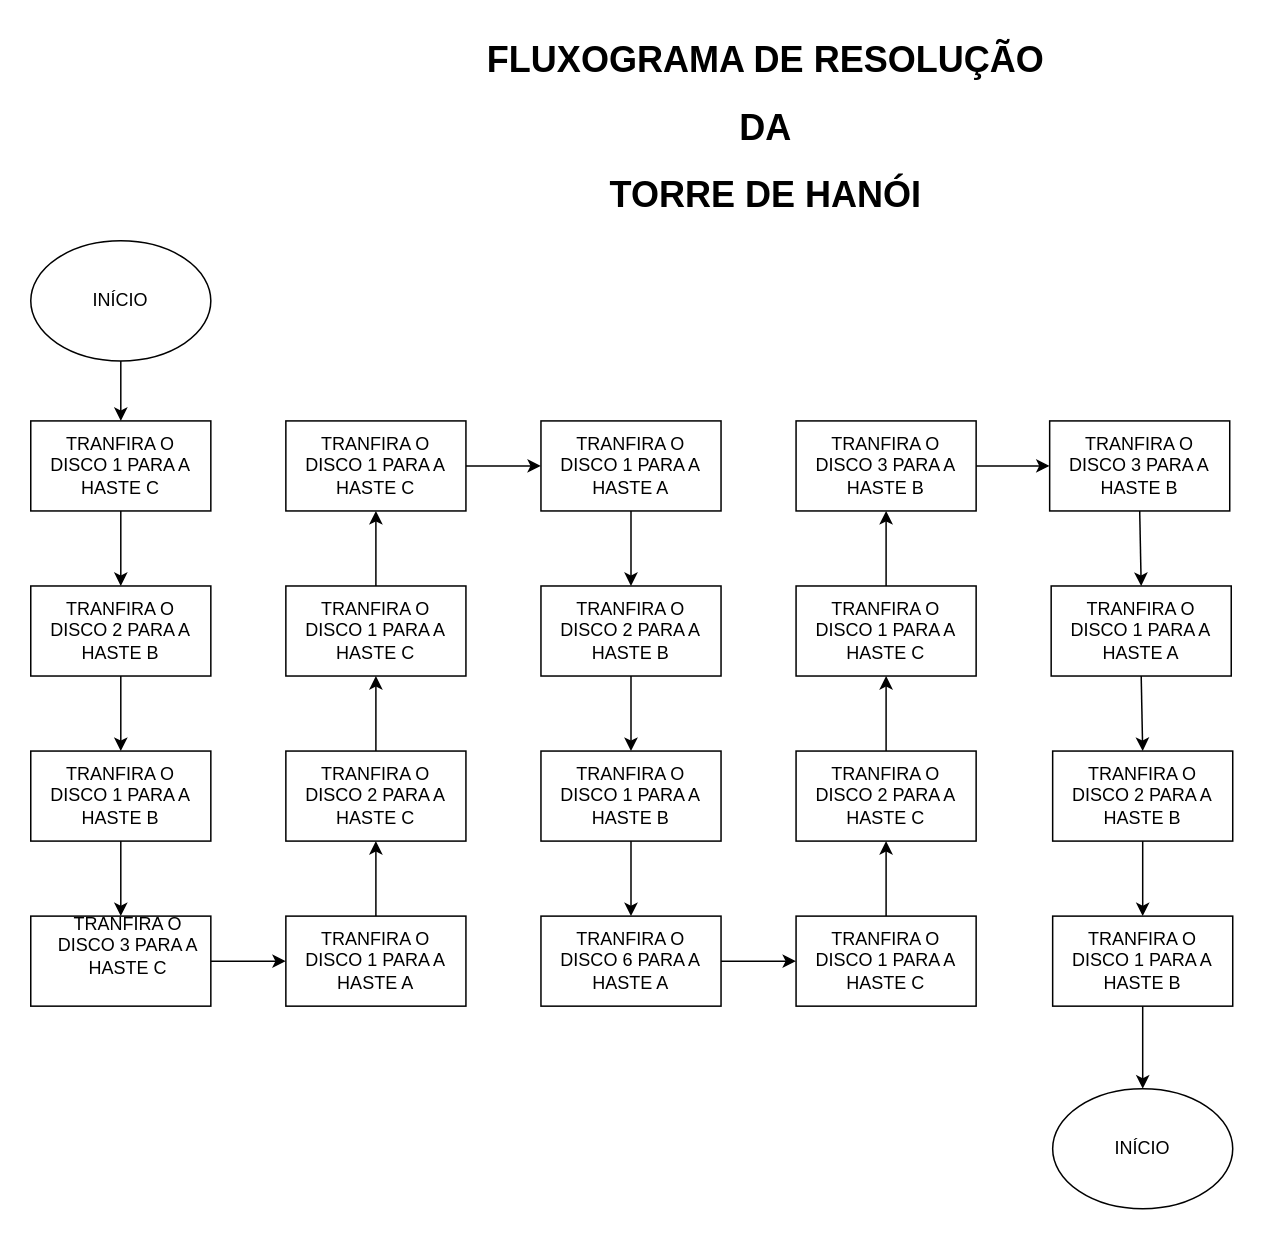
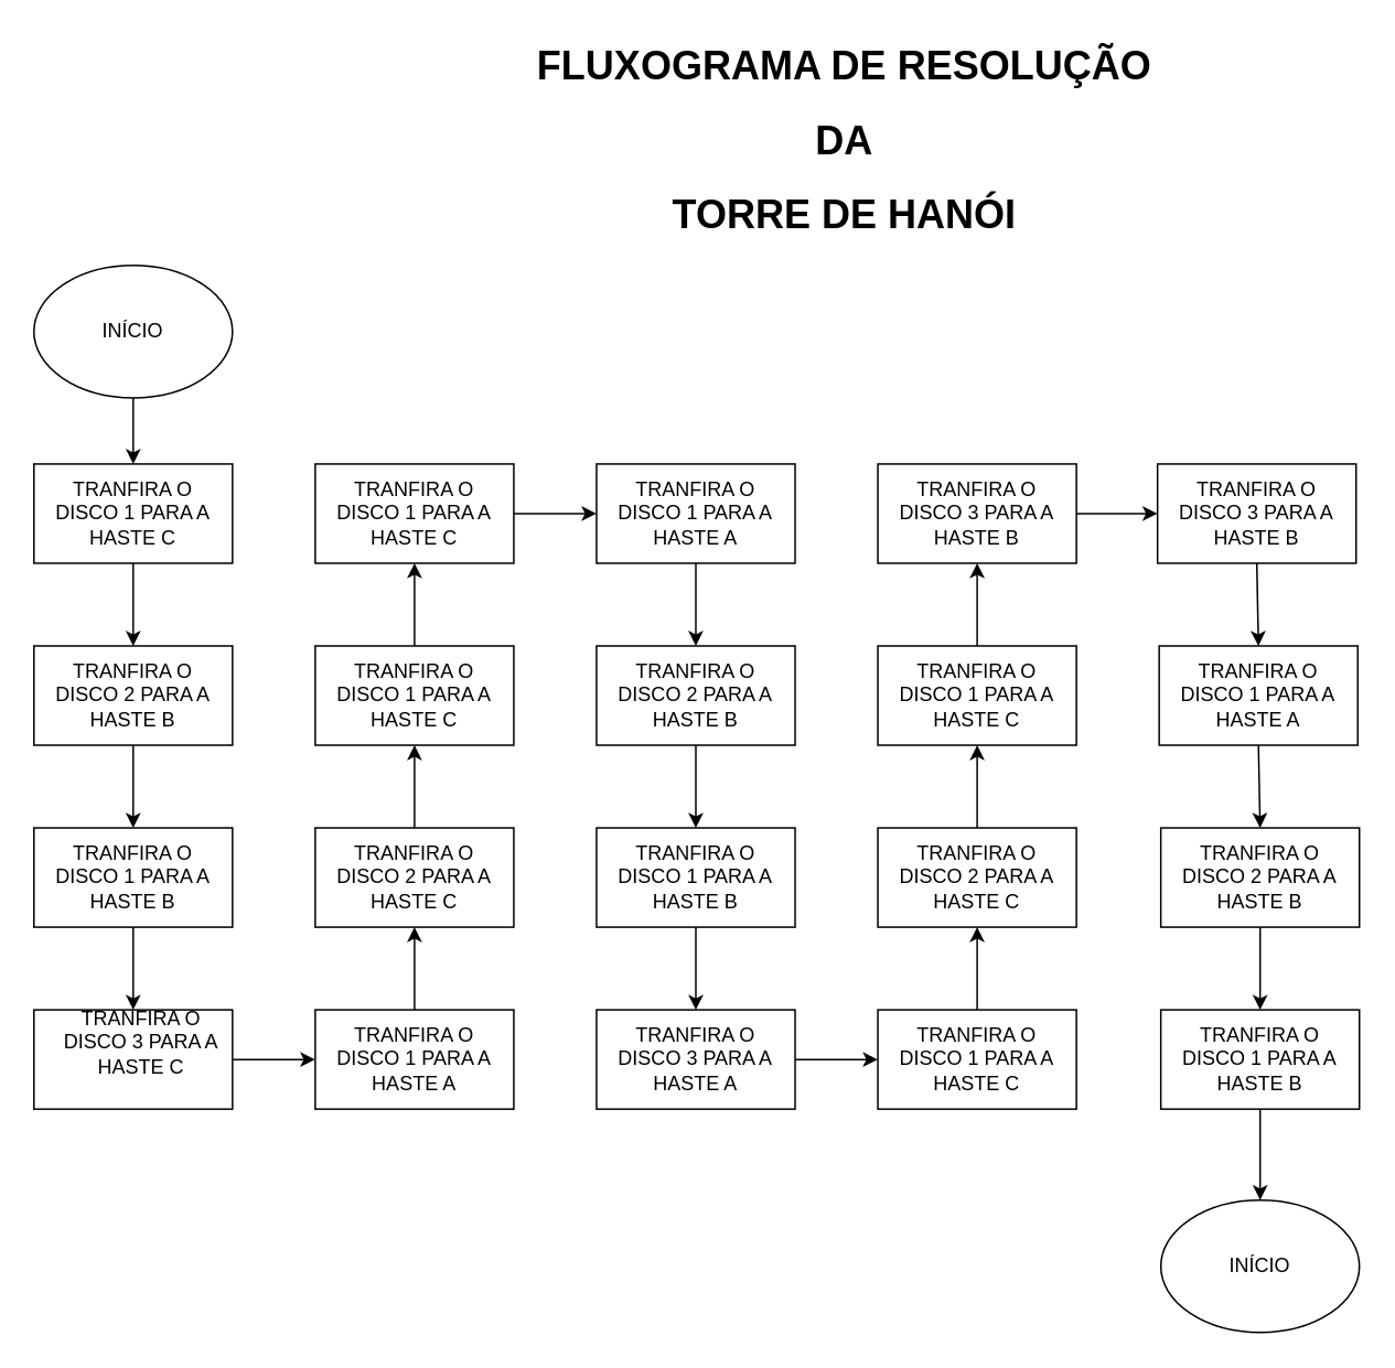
  <mxCell id="0" />
  <mxCell id="1" parent="0" />
  <mxCell id="2" style="edgeStyle=none;rounded=0;orthogonalLoop=1;jettySize=auto;html=1;exitX=0.5;exitY=1;exitDx=0;exitDy=0;entryX=0.5;entryY=0;entryDx=0;entryDy=0;" edge="1" parent="1" source="3" target="6"><mxGeometry relative="1" as="geometry" /></mxCell>
  <mxCell id="3" value="" style="ellipse;whiteSpace=wrap;html=1;" vertex="1" parent="1"><mxGeometry x="20" y="160" width="120" height="80" as="geometry" /></mxCell>
  <mxCell id="4" value="INÍCIO" style="text;html=1;strokeColor=none;fillColor=none;align=center;verticalAlign=middle;whiteSpace=wrap;rounded=0;" vertex="1" parent="1"><mxGeometry x="50" y="185" width="60" height="30" as="geometry" /></mxCell>
  <mxCell id="5" style="edgeStyle=none;rounded=0;orthogonalLoop=1;jettySize=auto;html=1;exitX=0.5;exitY=1;exitDx=0;exitDy=0;entryX=0.5;entryY=0;entryDx=0;entryDy=0;" edge="1" parent="1" source="6" target="9"><mxGeometry relative="1" as="geometry" /></mxCell>
  <mxCell id="6" value="" style="rounded=0;whiteSpace=wrap;html=1;" vertex="1" parent="1"><mxGeometry x="20" y="280" width="120" height="60" as="geometry" /></mxCell>
  <mxCell id="7" value="TRANFIRA O DISCO 1 PARA A HASTE C" style="text;html=1;strokeColor=none;fillColor=none;align=center;verticalAlign=middle;whiteSpace=wrap;rounded=0;" vertex="1" parent="1"><mxGeometry x="30" y="295" width="100" height="30" as="geometry" /></mxCell>
  <mxCell id="8" style="edgeStyle=none;rounded=0;orthogonalLoop=1;jettySize=auto;html=1;exitX=0.5;exitY=1;exitDx=0;exitDy=0;entryX=0.5;entryY=0;entryDx=0;entryDy=0;" edge="1" parent="1" source="9" target="15"><mxGeometry relative="1" as="geometry" /></mxCell>
  <mxCell id="9" value="" style="rounded=0;whiteSpace=wrap;html=1;" vertex="1" parent="1"><mxGeometry x="20" y="390" width="120" height="60" as="geometry" /></mxCell>
  <mxCell id="10" value="TRANFIRA O DISCO 2 PARA A HASTE B" style="text;html=1;strokeColor=none;fillColor=none;align=center;verticalAlign=middle;whiteSpace=wrap;rounded=0;" vertex="1" parent="1"><mxGeometry x="30" y="405" width="100" height="30" as="geometry" /></mxCell>
  <mxCell id="11" style="edgeStyle=none;rounded=0;orthogonalLoop=1;jettySize=auto;html=1;exitX=1;exitY=0.5;exitDx=0;exitDy=0;entryX=0;entryY=0.5;entryDx=0;entryDy=0;" edge="1" parent="1" source="12" target="18"><mxGeometry relative="1" as="geometry" /></mxCell>
  <mxCell id="12" value="" style="rounded=0;whiteSpace=wrap;html=1;" vertex="1" parent="1"><mxGeometry x="20" y="610" width="120" height="60" as="geometry" /></mxCell>
  <mxCell id="13" value="TRANFIRA O DISCO 3 PARA A HASTE C" style="text;html=1;strokeColor=none;fillColor=none;align=center;verticalAlign=middle;whiteSpace=wrap;rounded=0;" vertex="1" parent="1"><mxGeometry x="35" y="615" width="100" height="30" as="geometry" /></mxCell>
  <mxCell id="14" style="edgeStyle=none;rounded=0;orthogonalLoop=1;jettySize=auto;html=1;exitX=0.5;exitY=1;exitDx=0;exitDy=0;entryX=0.5;entryY=0;entryDx=0;entryDy=0;" edge="1" parent="1" source="15" target="12"><mxGeometry relative="1" as="geometry" /></mxCell>
  <mxCell id="15" value="" style="rounded=0;whiteSpace=wrap;html=1;" vertex="1" parent="1"><mxGeometry x="20" y="500" width="120" height="60" as="geometry" /></mxCell>
  <mxCell id="16" value="TRANFIRA O DISCO 1 PARA A HASTE B" style="text;html=1;strokeColor=none;fillColor=none;align=center;verticalAlign=middle;whiteSpace=wrap;rounded=0;" vertex="1" parent="1"><mxGeometry x="30" y="515" width="100" height="30" as="geometry" /></mxCell>
  <mxCell id="17" style="edgeStyle=none;rounded=0;orthogonalLoop=1;jettySize=auto;html=1;exitX=0.5;exitY=0;exitDx=0;exitDy=0;entryX=0.5;entryY=1;entryDx=0;entryDy=0;" edge="1" parent="1" source="18" target="21"><mxGeometry relative="1" as="geometry" /></mxCell>
  <mxCell id="18" value="" style="rounded=0;whiteSpace=wrap;html=1;" vertex="1" parent="1"><mxGeometry x="190" y="610" width="120" height="60" as="geometry" /></mxCell>
  <mxCell id="19" value="TRANFIRA O DISCO 1 PARA A HASTE A" style="text;html=1;strokeColor=none;fillColor=none;align=center;verticalAlign=middle;whiteSpace=wrap;rounded=0;" vertex="1" parent="1"><mxGeometry x="200" y="625" width="100" height="30" as="geometry" /></mxCell>
  <mxCell id="20" style="edgeStyle=none;rounded=0;orthogonalLoop=1;jettySize=auto;html=1;exitX=0.5;exitY=0;exitDx=0;exitDy=0;entryX=0.5;entryY=1;entryDx=0;entryDy=0;" edge="1" parent="1" source="21" target="27"><mxGeometry relative="1" as="geometry" /></mxCell>
  <mxCell id="21" value="" style="rounded=0;whiteSpace=wrap;html=1;" vertex="1" parent="1"><mxGeometry x="190" y="500" width="120" height="60" as="geometry" /></mxCell>
  <mxCell id="22" value="TRANFIRA O DISCO 2 PARA A HASTE C" style="text;html=1;strokeColor=none;fillColor=none;align=center;verticalAlign=middle;whiteSpace=wrap;rounded=0;" vertex="1" parent="1"><mxGeometry x="200" y="515" width="100" height="30" as="geometry" /></mxCell>
  <mxCell id="23" style="edgeStyle=none;rounded=0;orthogonalLoop=1;jettySize=auto;html=1;exitX=1;exitY=0.5;exitDx=0;exitDy=0;entryX=0;entryY=0.5;entryDx=0;entryDy=0;" edge="1" parent="1" source="24" target="30"><mxGeometry relative="1" as="geometry" /></mxCell>
  <mxCell id="24" value="" style="rounded=0;whiteSpace=wrap;html=1;" vertex="1" parent="1"><mxGeometry x="190" y="280" width="120" height="60" as="geometry" /></mxCell>
  <mxCell id="25" value="TRANFIRA O DISCO 1 PARA A HASTE C" style="text;html=1;strokeColor=none;fillColor=none;align=center;verticalAlign=middle;whiteSpace=wrap;rounded=0;" vertex="1" parent="1"><mxGeometry x="200" y="295" width="100" height="30" as="geometry" /></mxCell>
  <mxCell id="26" style="edgeStyle=none;rounded=0;orthogonalLoop=1;jettySize=auto;html=1;exitX=0.5;exitY=0;exitDx=0;exitDy=0;entryX=0.5;entryY=1;entryDx=0;entryDy=0;" edge="1" parent="1" source="27" target="24"><mxGeometry relative="1" as="geometry" /></mxCell>
  <mxCell id="27" value="" style="rounded=0;whiteSpace=wrap;html=1;" vertex="1" parent="1"><mxGeometry x="190" y="390" width="120" height="60" as="geometry" /></mxCell>
  <mxCell id="28" value="TRANFIRA O DISCO 1 PARA A HASTE C" style="text;html=1;strokeColor=none;fillColor=none;align=center;verticalAlign=middle;whiteSpace=wrap;rounded=0;" vertex="1" parent="1"><mxGeometry x="200" y="405" width="100" height="30" as="geometry" /></mxCell>
  <mxCell id="29" style="edgeStyle=none;rounded=0;orthogonalLoop=1;jettySize=auto;html=1;exitX=0.5;exitY=1;exitDx=0;exitDy=0;entryX=0.5;entryY=0;entryDx=0;entryDy=0;" edge="1" parent="1" source="30" target="33"><mxGeometry relative="1" as="geometry" /></mxCell>
  <mxCell id="30" value="" style="rounded=0;whiteSpace=wrap;html=1;" vertex="1" parent="1"><mxGeometry x="360" y="280" width="120" height="60" as="geometry" /></mxCell>
  <mxCell id="31" value="TRANFIRA O DISCO 1 PARA A HASTE A" style="text;html=1;strokeColor=none;fillColor=none;align=center;verticalAlign=middle;whiteSpace=wrap;rounded=0;" vertex="1" parent="1"><mxGeometry x="370" y="295" width="100" height="30" as="geometry" /></mxCell>
  <mxCell id="32" style="edgeStyle=none;rounded=0;orthogonalLoop=1;jettySize=auto;html=1;exitX=0.5;exitY=1;exitDx=0;exitDy=0;entryX=0.5;entryY=0;entryDx=0;entryDy=0;" edge="1" parent="1" source="33" target="36"><mxGeometry relative="1" as="geometry" /></mxCell>
  <mxCell id="33" value="" style="rounded=0;whiteSpace=wrap;html=1;" vertex="1" parent="1"><mxGeometry x="360" y="390" width="120" height="60" as="geometry" /></mxCell>
  <mxCell id="34" value="TRANFIRA O DISCO 2 PARA A HASTE B" style="text;html=1;strokeColor=none;fillColor=none;align=center;verticalAlign=middle;whiteSpace=wrap;rounded=0;" vertex="1" parent="1"><mxGeometry x="370" y="405" width="100" height="30" as="geometry" /></mxCell>
  <mxCell id="35" style="edgeStyle=none;rounded=0;orthogonalLoop=1;jettySize=auto;html=1;exitX=0.5;exitY=1;exitDx=0;exitDy=0;entryX=0.5;entryY=0;entryDx=0;entryDy=0;" edge="1" parent="1" source="36" target="39"><mxGeometry relative="1" as="geometry" /></mxCell>
  <mxCell id="36" value="" style="rounded=0;whiteSpace=wrap;html=1;" vertex="1" parent="1"><mxGeometry x="360" y="500" width="120" height="60" as="geometry" /></mxCell>
  <mxCell id="37" value="TRANFIRA O DISCO 1 PARA A HASTE B" style="text;html=1;strokeColor=none;fillColor=none;align=center;verticalAlign=middle;whiteSpace=wrap;rounded=0;" vertex="1" parent="1"><mxGeometry x="370" y="515" width="100" height="30" as="geometry" /></mxCell>
  <mxCell id="38" style="edgeStyle=none;rounded=0;orthogonalLoop=1;jettySize=auto;html=1;exitX=1;exitY=0.5;exitDx=0;exitDy=0;entryX=0;entryY=0.5;entryDx=0;entryDy=0;" edge="1" parent="1" source="39" target="42"><mxGeometry relative="1" as="geometry" /></mxCell>
  <mxCell id="39" value="" style="rounded=0;whiteSpace=wrap;html=1;" vertex="1" parent="1"><mxGeometry x="360" y="610" width="120" height="60" as="geometry" /></mxCell>
- <mxCell id="40" value="TRANFIRA O DISCO 6 PARA A HASTE A" style="text;html=1;strokeColor=none;fillColor=none;align=center;verticalAlign=middle;whiteSpace=wrap;rounded=0;" vertex="1" parent="1"><mxGeometry x="370" y="625" width="100" height="30" as="geometry" /></mxCell>
+ <mxCell id="40" value="TRANFIRA O DISCO 3 PARA A HASTE A" style="text;html=1;strokeColor=none;fillColor=none;align=center;verticalAlign=middle;whiteSpace=wrap;rounded=0;" vertex="1" parent="1"><mxGeometry x="370" y="625" width="100" height="30" as="geometry" /></mxCell>
  <mxCell id="41" style="edgeStyle=none;rounded=0;orthogonalLoop=1;jettySize=auto;html=1;exitX=0.5;exitY=0;exitDx=0;exitDy=0;entryX=0.5;entryY=1;entryDx=0;entryDy=0;" edge="1" parent="1" source="42" target="45"><mxGeometry relative="1" as="geometry" /></mxCell>
  <mxCell id="42" value="" style="rounded=0;whiteSpace=wrap;html=1;" vertex="1" parent="1"><mxGeometry x="530" y="610" width="120" height="60" as="geometry" /></mxCell>
  <mxCell id="43" value="TRANFIRA O DISCO 1 PARA A HASTE C" style="text;html=1;strokeColor=none;fillColor=none;align=center;verticalAlign=middle;whiteSpace=wrap;rounded=0;" vertex="1" parent="1"><mxGeometry x="540" y="625" width="100" height="30" as="geometry" /></mxCell>
  <mxCell id="44" style="edgeStyle=none;rounded=0;orthogonalLoop=1;jettySize=auto;html=1;exitX=0.5;exitY=0;exitDx=0;exitDy=0;entryX=0.5;entryY=1;entryDx=0;entryDy=0;" edge="1" parent="1" source="45" target="48"><mxGeometry relative="1" as="geometry" /></mxCell>
  <mxCell id="45" value="" style="rounded=0;whiteSpace=wrap;html=1;" vertex="1" parent="1"><mxGeometry x="530" y="500" width="120" height="60" as="geometry" /></mxCell>
  <mxCell id="46" value="TRANFIRA O DISCO 2 PARA A HASTE C" style="text;html=1;strokeColor=none;fillColor=none;align=center;verticalAlign=middle;whiteSpace=wrap;rounded=0;" vertex="1" parent="1"><mxGeometry x="540" y="515" width="100" height="30" as="geometry" /></mxCell>
  <mxCell id="47" style="edgeStyle=none;rounded=0;orthogonalLoop=1;jettySize=auto;html=1;exitX=0.5;exitY=0;exitDx=0;exitDy=0;entryX=0.5;entryY=1;entryDx=0;entryDy=0;" edge="1" parent="1" source="48" target="51"><mxGeometry relative="1" as="geometry"><mxPoint x="590" y="350" as="targetPoint" /></mxGeometry></mxCell>
  <mxCell id="48" value="" style="rounded=0;whiteSpace=wrap;html=1;" vertex="1" parent="1"><mxGeometry x="530" y="390" width="120" height="60" as="geometry" /></mxCell>
  <mxCell id="49" value="TRANFIRA O DISCO 1 PARA A HASTE C" style="text;html=1;strokeColor=none;fillColor=none;align=center;verticalAlign=middle;whiteSpace=wrap;rounded=0;" vertex="1" parent="1"><mxGeometry x="540" y="405" width="100" height="30" as="geometry" /></mxCell>
  <mxCell id="50" style="edgeStyle=none;rounded=0;orthogonalLoop=1;jettySize=auto;html=1;exitX=1;exitY=0.5;exitDx=0;exitDy=0;entryX=0;entryY=0.5;entryDx=0;entryDy=0;" edge="1" parent="1" source="51" target="54"><mxGeometry relative="1" as="geometry" /></mxCell>
  <mxCell id="51" value="" style="rounded=0;whiteSpace=wrap;html=1;" vertex="1" parent="1"><mxGeometry x="530" y="280" width="120" height="60" as="geometry" /></mxCell>
  <mxCell id="52" value="TRANFIRA O DISCO 3 PARA A HASTE B" style="text;html=1;strokeColor=none;fillColor=none;align=center;verticalAlign=middle;whiteSpace=wrap;rounded=0;" vertex="1" parent="1"><mxGeometry x="540" y="295" width="100" height="30" as="geometry" /></mxCell>
  <mxCell id="53" style="edgeStyle=none;rounded=0;orthogonalLoop=1;jettySize=auto;html=1;exitX=0.5;exitY=1;exitDx=0;exitDy=0;entryX=0.5;entryY=0;entryDx=0;entryDy=0;" edge="1" parent="1" source="54" target="57"><mxGeometry relative="1" as="geometry" /></mxCell>
  <mxCell id="54" value="" style="rounded=0;whiteSpace=wrap;html=1;" vertex="1" parent="1"><mxGeometry x="699" y="280" width="120" height="60" as="geometry" /></mxCell>
  <mxCell id="55" value="TRANFIRA O DISCO 3 PARA A HASTE B" style="text;html=1;strokeColor=none;fillColor=none;align=center;verticalAlign=middle;whiteSpace=wrap;rounded=0;" vertex="1" parent="1"><mxGeometry x="709" y="295" width="100" height="30" as="geometry" /></mxCell>
  <mxCell id="56" style="edgeStyle=none;rounded=0;orthogonalLoop=1;jettySize=auto;html=1;exitX=0.5;exitY=1;exitDx=0;exitDy=0;entryX=0.5;entryY=0;entryDx=0;entryDy=0;" edge="1" parent="1" source="57" target="60"><mxGeometry relative="1" as="geometry" /></mxCell>
  <mxCell id="57" value="" style="rounded=0;whiteSpace=wrap;html=1;" vertex="1" parent="1"><mxGeometry x="700" y="390" width="120" height="60" as="geometry" /></mxCell>
  <mxCell id="58" value="TRANFIRA O DISCO 1 PARA A HASTE A" style="text;html=1;strokeColor=none;fillColor=none;align=center;verticalAlign=middle;whiteSpace=wrap;rounded=0;" vertex="1" parent="1"><mxGeometry x="710" y="405" width="100" height="30" as="geometry" /></mxCell>
  <mxCell id="59" style="edgeStyle=none;rounded=0;orthogonalLoop=1;jettySize=auto;html=1;exitX=0.5;exitY=1;exitDx=0;exitDy=0;entryX=0.5;entryY=0;entryDx=0;entryDy=0;" edge="1" parent="1" source="60" target="63"><mxGeometry relative="1" as="geometry" /></mxCell>
  <mxCell id="60" value="" style="rounded=0;whiteSpace=wrap;html=1;" vertex="1" parent="1"><mxGeometry x="701" y="500" width="120" height="60" as="geometry" /></mxCell>
  <mxCell id="61" value="TRANFIRA O DISCO 2 PARA A HASTE B" style="text;html=1;strokeColor=none;fillColor=none;align=center;verticalAlign=middle;whiteSpace=wrap;rounded=0;" vertex="1" parent="1"><mxGeometry x="711" y="515" width="100" height="30" as="geometry" /></mxCell>
  <mxCell id="62" style="edgeStyle=none;rounded=0;orthogonalLoop=1;jettySize=auto;html=1;exitX=0.5;exitY=1;exitDx=0;exitDy=0;entryX=0.5;entryY=0;entryDx=0;entryDy=0;" edge="1" parent="1" source="63" target="65"><mxGeometry relative="1" as="geometry" /></mxCell>
  <mxCell id="63" value="" style="rounded=0;whiteSpace=wrap;html=1;" vertex="1" parent="1"><mxGeometry x="701" y="610" width="120" height="60" as="geometry" /></mxCell>
  <mxCell id="64" value="TRANFIRA O DISCO 1 PARA A HASTE B" style="text;html=1;strokeColor=none;fillColor=none;align=center;verticalAlign=middle;whiteSpace=wrap;rounded=0;" vertex="1" parent="1"><mxGeometry x="711" y="625" width="100" height="30" as="geometry" /></mxCell>
  <mxCell id="65" value="" style="ellipse;whiteSpace=wrap;html=1;" vertex="1" parent="1"><mxGeometry x="701" y="725" width="120" height="80" as="geometry" /></mxCell>
  <mxCell id="66" value="INÍCIO" style="text;html=1;strokeColor=none;fillColor=none;align=center;verticalAlign=middle;whiteSpace=wrap;rounded=0;" vertex="1" parent="1"><mxGeometry x="731" y="750" width="60" height="30" as="geometry" /></mxCell>
  <mxCell id="67" value="&lt;h1 style=&quot;&quot;&gt;FLUXOGRAMA DE RESOLUÇÃO&lt;/h1&gt;&lt;h1 style=&quot;&quot;&gt;DA&lt;/h1&gt;&lt;h1 style=&quot;&quot;&gt;TORRE DE HANÓI&lt;/h1&gt;" style="text;html=1;strokeColor=none;fillColor=none;spacing=5;spacingTop=-20;whiteSpace=wrap;overflow=hidden;rounded=0;align=center;" vertex="1" parent="1"><mxGeometry x="305" y="20" width="410" height="120" as="geometry" /></mxCell>
